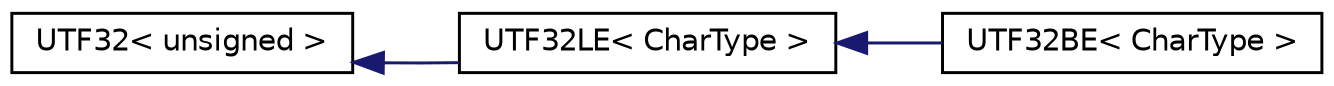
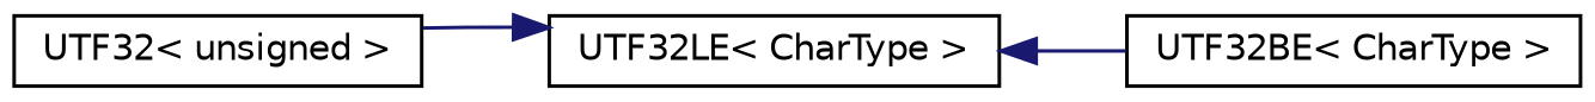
  digraph {
    rankdir=LR
    node [color=black fillcolor=white fontname=Helvetica fontsize=10 shape=record style=filled]
    edge [color=midnightblue dir=back fontname=Helvetica fontsize=10 labelfontname=Helvetica labelfontsize=10 style=solid]
    n1 [height=0.2 label="UTF32\< unsigned \>" width=0.4]
    n2 [height=0.2 label="UTF32LE\< CharType \>" width=0.4]
    n3 [height=0.2 label="UTF32BE\< CharType \>" width=0.4]
-   n1 -> n2
+   n2 -> n1
    n2 -> n3
  }
